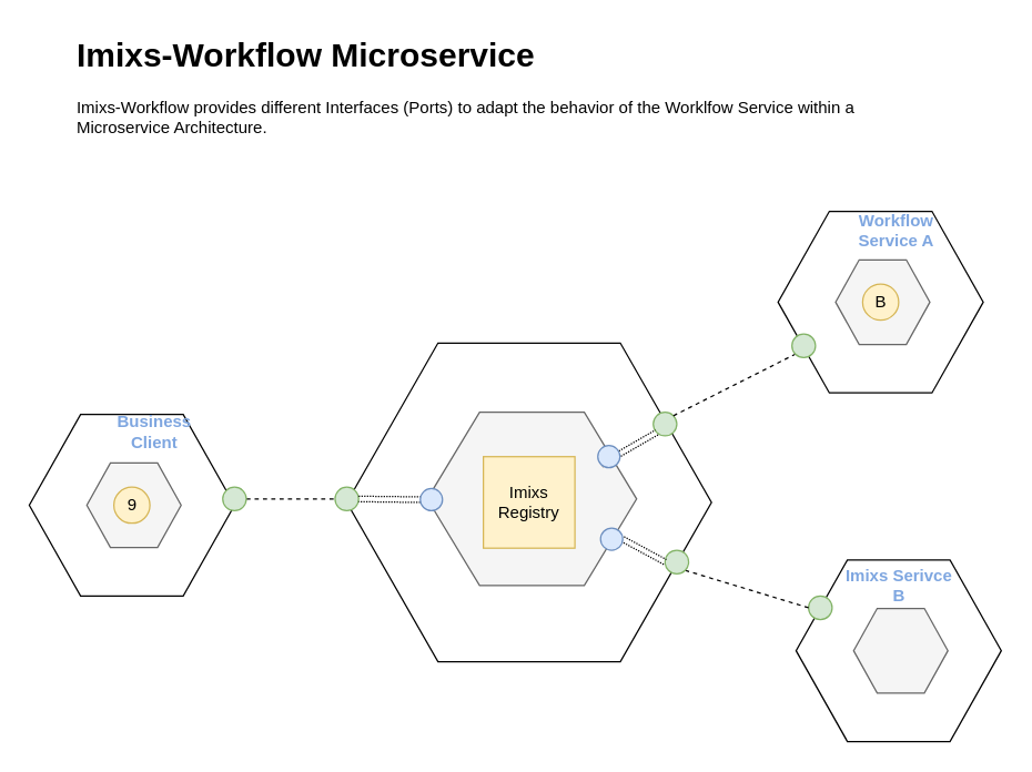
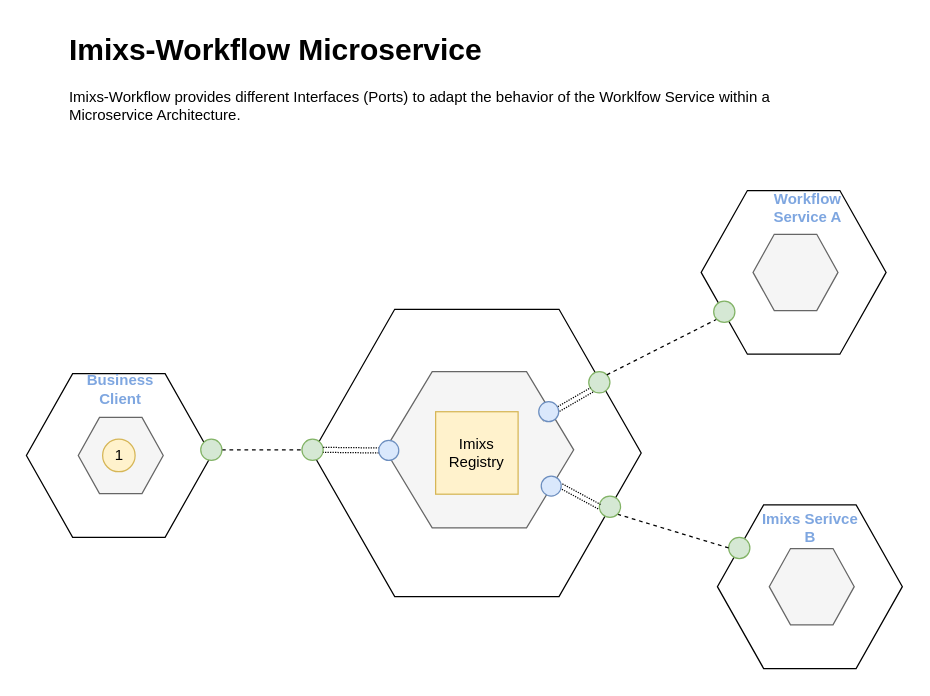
  <mxCell id="0" />
  <mxCell id="1" parent="0" />
  <mxCell id="2" value="&lt;h1&gt;Imixs-Workflow Microservice&lt;br&gt;&lt;/h1&gt;&lt;p&gt;Imixs-Workflow provides different Interfaces (Ports) to adapt the behavior of the Worklfow Service within a Microservice Architecture.&lt;br&gt;&lt;/p&gt;" style="text;html=1;strokeColor=none;fillColor=none;spacing=5;spacingTop=-20;whiteSpace=wrap;overflow=hidden;rounded=0;" parent="1" vertex="1"><mxGeometry x="50" y="20" width="610" height="100" as="geometry" /></mxCell>
  <mxCell id="3" value="" style="shape=hexagon;perimeter=hexagonPerimeter2;whiteSpace=wrap;html=1;" parent="1" vertex="1"><mxGeometry x="573.5" y="403.5" width="148" height="131" as="geometry" /></mxCell>
  <mxCell id="4" value="" style="shape=hexagon;perimeter=hexagonPerimeter2;whiteSpace=wrap;html=1;fillColor=#f5f5f5;strokeColor=#666666;fontColor=#333333;" parent="1" vertex="1"><mxGeometry x="615" y="438.5" width="68" height="61" as="geometry" /></mxCell>
  <mxCell id="5" value="" style="ellipse;whiteSpace=wrap;html=1;aspect=fixed;fillColor=#d5e8d4;strokeColor=#82b366;" parent="1" vertex="1"><mxGeometry x="582.5" y="429.5" width="17" height="17" as="geometry" /></mxCell>
  <mxCell id="6" value="" style="shape=hexagon;perimeter=hexagonPerimeter2;whiteSpace=wrap;html=1;" parent="1" vertex="1"><mxGeometry x="249.5" y="247" width="263" height="230" as="geometry" /></mxCell>
  <mxCell id="7" value="" style="shape=hexagon;perimeter=hexagonPerimeter2;whiteSpace=wrap;html=1;fillColor=#f5f5f5;strokeColor=#666666;fontColor=#333333;" parent="1" vertex="1"><mxGeometry x="307.5" y="297" width="151" height="125" as="geometry" /></mxCell>
  <mxCell id="8" value="&lt;div&gt;Imixs Registry&lt;br&gt;&lt;/div&gt;" style="whiteSpace=wrap;html=1;aspect=fixed;fillColor=#fff2cc;strokeColor=#d6b656;rounded=0;" parent="1" vertex="1"><mxGeometry x="348" y="329" width="66" height="66" as="geometry" /></mxCell>
  <mxCell id="9" value="" style="ellipse;whiteSpace=wrap;html=1;aspect=fixed;fillColor=#d5e8d4;strokeColor=#82b366;" parent="1" vertex="1"><mxGeometry x="241" y="351" width="17" height="17" as="geometry" /></mxCell>
  <mxCell id="10" value="" style="endArrow=none;dashed=1;html=1;entryX=1;entryY=1;entryDx=0;entryDy=0;exitX=0;exitY=0.5;exitDx=0;exitDy=0;" parent="1" source="5" target="11" edge="1"><mxGeometry width="50" height="50" relative="1" as="geometry"><mxPoint x="560.5" y="438.5" as="sourcePoint" /><mxPoint x="31" y="717" as="targetPoint" /></mxGeometry></mxCell>
  <mxCell id="11" value="" style="ellipse;whiteSpace=wrap;html=1;aspect=fixed;fillColor=#d5e8d4;strokeColor=#82b366;" parent="1" vertex="1"><mxGeometry x="479" y="396.5" width="17" height="17" as="geometry" /></mxCell>
  <mxCell id="12" value="" style="endArrow=none;dashed=1;html=1;entryX=0;entryY=0.5;entryDx=0;entryDy=0;exitX=1;exitY=0.5;exitDx=0;exitDy=0;" parent="1" source="22" target="9" edge="1"><mxGeometry width="50" height="50" relative="1" as="geometry"><mxPoint x="-19" y="767" as="sourcePoint" /><mxPoint x="31" y="717" as="targetPoint" /></mxGeometry></mxCell>
  <mxCell id="13" value="" style="ellipse;whiteSpace=wrap;html=1;aspect=fixed;fillColor=#d5e8d4;strokeColor=#82b366;" parent="1" vertex="1"><mxGeometry x="470.5" y="297" width="17" height="17" as="geometry" /></mxCell>
  <mxCell id="14" value="" style="endArrow=none;dashed=1;html=1;entryX=0;entryY=1;entryDx=0;entryDy=0;exitX=1;exitY=0;exitDx=0;exitDy=0;" parent="1" source="13" target="18" edge="1"><mxGeometry width="50" height="50" relative="1" as="geometry"><mxPoint x="490.5" y="297.5" as="sourcePoint" /><mxPoint x="285" y="531.5" as="targetPoint" /></mxGeometry></mxCell>
  <mxCell id="15" value="" style="shape=hexagon;perimeter=hexagonPerimeter2;whiteSpace=wrap;html=1;" parent="1" vertex="1"><mxGeometry x="560.5" y="152" width="148" height="131" as="geometry" /></mxCell>
  <mxCell id="16" value="" style="shape=hexagon;perimeter=hexagonPerimeter2;whiteSpace=wrap;html=1;fillColor=#f5f5f5;strokeColor=#666666;fontColor=#333333;" parent="1" vertex="1"><mxGeometry x="602" y="187" width="68" height="61" as="geometry" /></mxCell>
- <mxCell id="17" value="B" style="ellipse;whiteSpace=wrap;html=1;aspect=fixed;fillColor=#fff2cc;strokeColor=#d6b656;" parent="1" vertex="1"><mxGeometry x="621.5" y="204.5" width="26" height="26" as="geometry" /></mxCell>
  <mxCell id="18" value="" style="ellipse;whiteSpace=wrap;html=1;aspect=fixed;fillColor=#d5e8d4;strokeColor=#82b366;" parent="1" vertex="1"><mxGeometry x="570.5" y="240.5" width="17" height="17" as="geometry" /></mxCell>
  <mxCell id="19" value="" style="shape=hexagon;perimeter=hexagonPerimeter2;whiteSpace=wrap;html=1;" parent="1" vertex="1"><mxGeometry x="20.5" y="298.5" width="148" height="131" as="geometry" /></mxCell>
  <mxCell id="20" value="" style="shape=hexagon;perimeter=hexagonPerimeter2;whiteSpace=wrap;html=1;fillColor=#f5f5f5;strokeColor=#666666;fontColor=#333333;" parent="1" vertex="1"><mxGeometry x="62" y="333.5" width="68" height="61" as="geometry" /></mxCell>
- <mxCell id="21" value="9" style="ellipse;whiteSpace=wrap;html=1;aspect=fixed;fillColor=#fff2cc;strokeColor=#d6b656;" parent="1" vertex="1"><mxGeometry x="81.5" y="351" width="26" height="26" as="geometry" /></mxCell>
+ <mxCell id="21" value="1" style="ellipse;whiteSpace=wrap;html=1;aspect=fixed;fillColor=#fff2cc;strokeColor=#d6b656;" parent="1" vertex="1"><mxGeometry x="81.5" y="351" width="26" height="26" as="geometry" /></mxCell>
  <mxCell id="22" value="" style="ellipse;whiteSpace=wrap;html=1;aspect=fixed;fillColor=#d5e8d4;strokeColor=#82b366;" parent="1" vertex="1"><mxGeometry x="160" y="351" width="17" height="17" as="geometry" /></mxCell>
  <mxCell id="23" style="rounded=0;orthogonalLoop=1;jettySize=auto;html=1;exitX=0;exitY=0.5;exitDx=0;exitDy=0;entryX=1;entryY=0.5;entryDx=0;entryDy=0;shape=link;dashed=1;dashPattern=1 1;" parent="1" source="24" target="9" edge="1"><mxGeometry relative="1" as="geometry" /></mxCell>
  <mxCell id="24" value="" style="ellipse;whiteSpace=wrap;html=1;aspect=fixed;fillColor=#dae8fc;strokeColor=#6c8ebf;" parent="1" vertex="1"><mxGeometry x="302.5" y="352" width="16" height="16" as="geometry" /></mxCell>
  <mxCell id="25" style="edgeStyle=none;shape=link;rounded=0;orthogonalLoop=1;jettySize=auto;html=1;exitX=0;exitY=1;exitDx=0;exitDy=0;entryX=0;entryY=1;entryDx=0;entryDy=0;dashed=1;dashPattern=1 1;" parent="1" source="26" target="13" edge="1"><mxGeometry relative="1" as="geometry" /></mxCell>
  <mxCell id="26" value="" style="ellipse;whiteSpace=wrap;html=1;aspect=fixed;fillColor=#dae8fc;strokeColor=#6c8ebf;" parent="1" vertex="1"><mxGeometry x="430.5" y="321" width="16" height="16" as="geometry" /></mxCell>
  <mxCell id="27" style="edgeStyle=none;shape=link;rounded=0;orthogonalLoop=1;jettySize=auto;html=1;exitX=1;exitY=0.5;exitDx=0;exitDy=0;entryX=0;entryY=0.5;entryDx=0;entryDy=0;dashed=1;dashPattern=1 1;" parent="1" source="28" target="11" edge="1"><mxGeometry relative="1" as="geometry" /></mxCell>
  <mxCell id="28" value="" style="ellipse;whiteSpace=wrap;html=1;aspect=fixed;fillColor=#dae8fc;strokeColor=#6c8ebf;" parent="1" vertex="1"><mxGeometry x="432.5" y="380.5" width="16" height="16" as="geometry" /></mxCell>
  <mxCell id="29" value="Imixs Serivce B" style="text;html=1;strokeColor=none;fillColor=none;align=center;verticalAlign=middle;whiteSpace=wrap;rounded=0;fontStyle=1;fontColor=#7EA6E0;" parent="1" vertex="1"><mxGeometry x="602.5" y="411.5" width="90" height="20" as="geometry" /></mxCell>
  <mxCell id="30" value="Workflow Service A" style="text;html=1;strokeColor=none;fillColor=none;align=center;verticalAlign=middle;whiteSpace=wrap;rounded=0;fontStyle=1;fontColor=#7EA6E0;" parent="1" vertex="1"><mxGeometry x="601" y="155.5" width="90" height="20" as="geometry" /></mxCell>
- <mxCell id="31" value="Business Client" style="text;html=1;strokeColor=none;fillColor=none;align=center;verticalAlign=middle;whiteSpace=wrap;rounded=0;fontStyle=1;fontColor=#7EA6E0;" parent="1" vertex="1"><mxGeometry x="66" y="301" width="90" height="20" as="geometry" /></mxCell>
+ <mxCell id="31" value="Business Client" style="text;html=1;strokeColor=none;fillColor=none;align=center;verticalAlign=middle;whiteSpace=wrap;rounded=0;fontStyle=1;fontColor=#7EA6E0;" parent="1" vertex="1"><mxGeometry x="51" y="301" width="90" height="20" as="geometry" /></mxCell>
